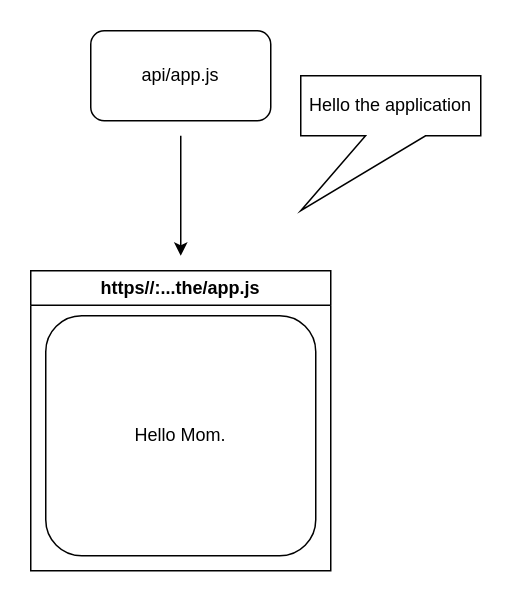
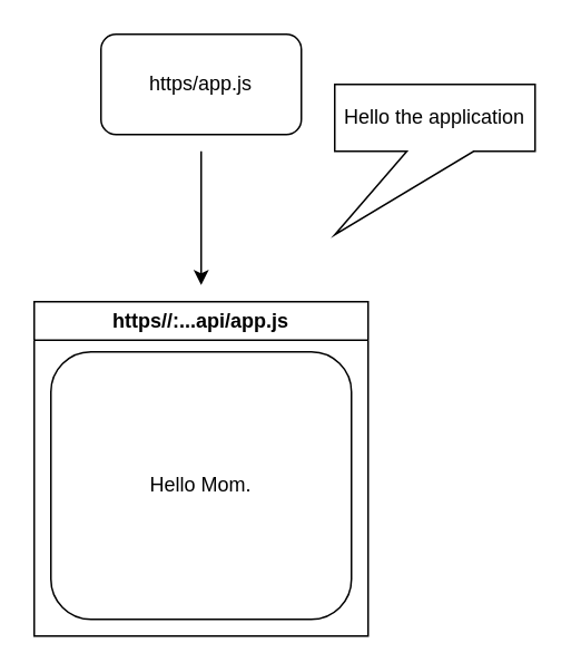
  <mxCell id="0" />
  <mxCell id="1" parent="0" />
- <mxCell id="2" value="api/app.js" style="rounded=1;whiteSpace=wrap;html=1;" vertex="1" parent="1"><mxGeometry x="60" y="20" width="120" height="60" as="geometry" /></mxCell>
+ <mxCell id="2" value="https/app.js" style="rounded=1;whiteSpace=wrap;html=1;" vertex="1" parent="1"><mxGeometry x="60" y="20" width="120" height="60" as="geometry" /></mxCell>
  <mxCell id="3" value="" style="endArrow=classic;html=1;" edge="1" parent="1"><mxGeometry width="50" height="50" relative="1" as="geometry"><mxPoint x="120" y="90" as="sourcePoint" /><mxPoint x="120" y="170" as="targetPoint" /></mxGeometry></mxCell>
- <mxCell id="4" value="https//:...the/app.js" style="swimlane;whiteSpace=wrap;html=1;" vertex="1" parent="1"><mxGeometry x="20" y="180" width="200" height="200" as="geometry" /></mxCell>
+ <mxCell id="4" value="https//:...api/app.js" style="swimlane;whiteSpace=wrap;html=1;" vertex="1" parent="1"><mxGeometry x="20" y="180" width="200" height="200" as="geometry" /></mxCell>
  <mxCell id="5" value="Hello Mom." style="rounded=1;whiteSpace=wrap;html=1;" vertex="1" parent="4"><mxGeometry x="10" y="30" width="180" height="160" as="geometry" /></mxCell>
  <mxCell id="6" value="Hello the application" style="shape=callout;whiteSpace=wrap;html=1;perimeter=calloutPerimeter;size=50;position=0.36;position2=0;base=40;" vertex="1" parent="1"><mxGeometry x="200" y="50" width="120" height="90" as="geometry" /></mxCell>
